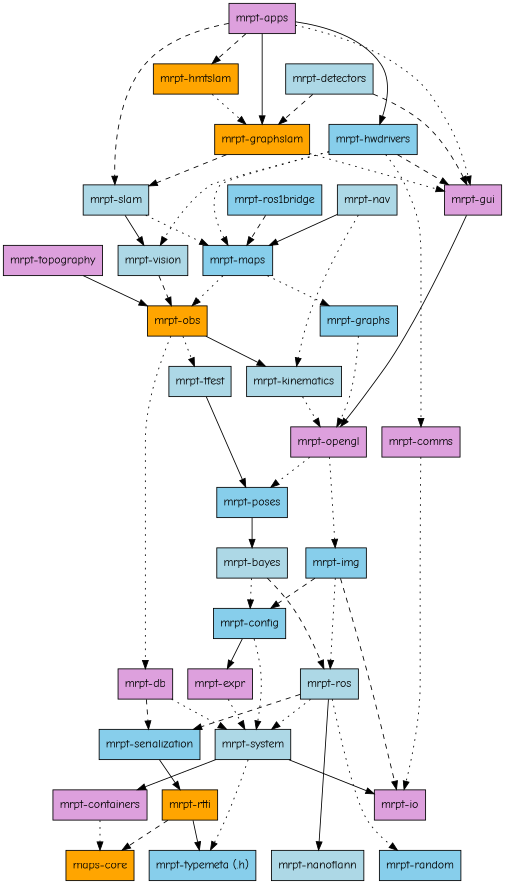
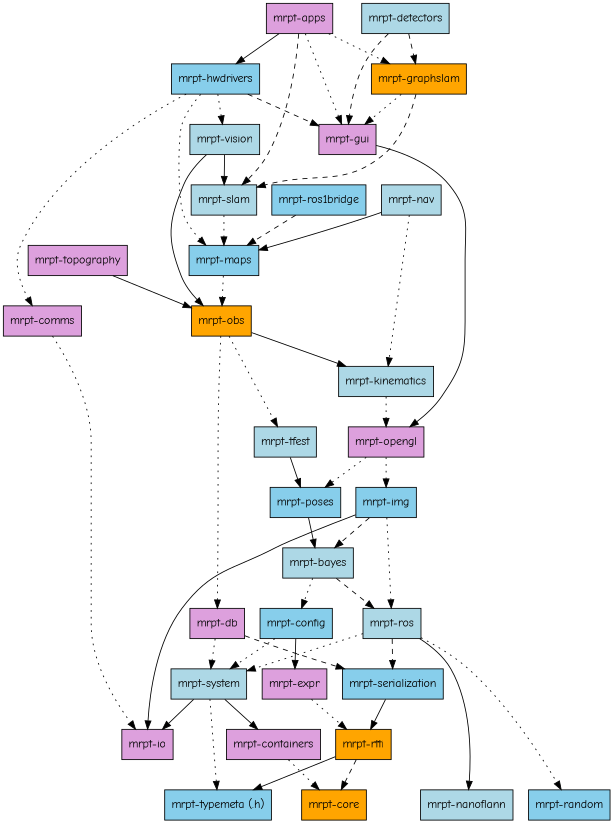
  digraph {
    fontname="Comic Neue"
    node [fillcolor=lightblue fontname="Comic Neue" shape=box style=filled]
    edge [fontname="Comic Neue" style=dotted]
-   n1 [fillcolor=orange label="maps-core"]
+   n1 [fillcolor=orange label="mrpt-core"]
    n2 [label="mrpt-nanoflann"]
    n3 [fillcolor=skyblue label="mrpt-random"]
    n4 [fillcolor=skyblue label="mrpt-typemeta (.h)"]
    n5 [fillcolor=plum label="mrpt-apps"]
    n6 [fillcolor=plum label="mrpt-gui"]
    n7 [label="mrpt-slam"]
    n8 [fillcolor=skyblue label="mrpt-hwdrivers"]
    n9 [fillcolor=orange label="mrpt-graphslam"]
-   n10 [fillcolor=orange label="mrpt-hmtslam"]
    n11 [fillcolor=plum label="mrpt-opengl"]
    n12 [fillcolor=skyblue label="mrpt-maps"]
    n13 [label="mrpt-vision"]
    n14 [fillcolor=plum label="mrpt-comms"]
    n15 [fillcolor=skyblue label="mrpt-img"]
    n16 [fillcolor=skyblue label="mrpt-poses"]
-   n17 [fillcolor=skyblue label="mrpt-graphs"]
    n18 [fillcolor=orange label="mrpt-obs"]
    n19 [fillcolor=plum label="mrpt-io"]
    n20 [label="mrpt-bayes"]
    n21 [label="mrpt-ros"]
    n22 [fillcolor=skyblue label="mrpt-config"]
    n23 [label="mrpt-system"]
    n24 [fillcolor=skyblue label="mrpt-serialization"]
    n25 [fillcolor=plum label="mrpt-expr"]
    n26 [fillcolor=plum label="mrpt-containers"]
    n27 [fillcolor=orange label="mrpt-rtti"]
    n28 [fillcolor=plum label="mrpt-db"]
    n29 [label="mrpt-detectors"]
    n30 [label="mrpt-kinematics"]
    n31 [label="mrpt-tfest"]
    n32 [label="mrpt-nav"]
    n33 [fillcolor=skyblue label="mrpt-ros1bridge"]
    n34 [fillcolor=plum label="mrpt-topography"]
    subgraph sub_1 {
      rank=sink
      n1
    }
    subgraph sub_2 {
      rank=sink
      n2
    }
    subgraph sub_3 {
      rank=sink
      n3
    }
    subgraph sub_4 {
      rank=sink
      n4
    }
    n5 -> n6
    n5 -> n7 [style=dashed]
    n5 -> n8 [style=solid]
-   n5 -> n9 [style=solid]
-   n5 -> n10 [style=dashed]
+   n5 -> n9
    n6 -> n11 [style=solid]
    n7 -> n12
-   n7 -> n13 [style=solid]
+   n13 -> n7 [style=solid]
    n8 -> n6 [style=dashed]
    n8 -> n12
    n8 -> n13
    n8 -> n14
    n9 -> n6
    n9 -> n7 [style=dashed]
-   n10 -> n9
    n11 -> n15
    n11 -> n16
-   n12 -> n17
    n12 -> n18
-   n13 -> n18 [style=dashed]
+   n13 -> n18 [style=solid]
    n14 -> n19
-   n15 -> n19 [style=dashed]
+   n15 -> n19 [style=solid]
    n15 -> n21
-   n15 -> n22 [style=dashed]
+   n15 -> n20 [style=dashed]
    n16 -> n20 [style=solid]
-   n17 -> n11
    n18 -> n28
    n18 -> n30 [style=solid]
    n18 -> n31
    n20 -> n21 [style=dashed]
    n20 -> n22
    n21 -> n2 [style=solid]
    n21 -> n3
    n21 -> n23
    n21 -> n24 [style=dashed]
    n22 -> n23
    n22 -> n25 [style=solid]
    n23 -> n4
    n23 -> n19 [style=solid]
    n23 -> n26 [style=solid]
    n24 -> n27 [style=solid]
-   n25 -> n23
+   n25 -> n27
    n26 -> n1
    n27 -> n1 [style=dashed]
    n27 -> n4 [style=solid]
    n28 -> n23
    n28 -> n24 [style=dashed]
    n29 -> n6 [style=dashed]
    n29 -> n9 [style=dashed]
    n30 -> n11
    n31 -> n16 [style=solid]
    n32 -> n12 [style=solid]
    n32 -> n30
    n33 -> n12 [style=dashed]
    n34 -> n18 [style=solid]
  }
